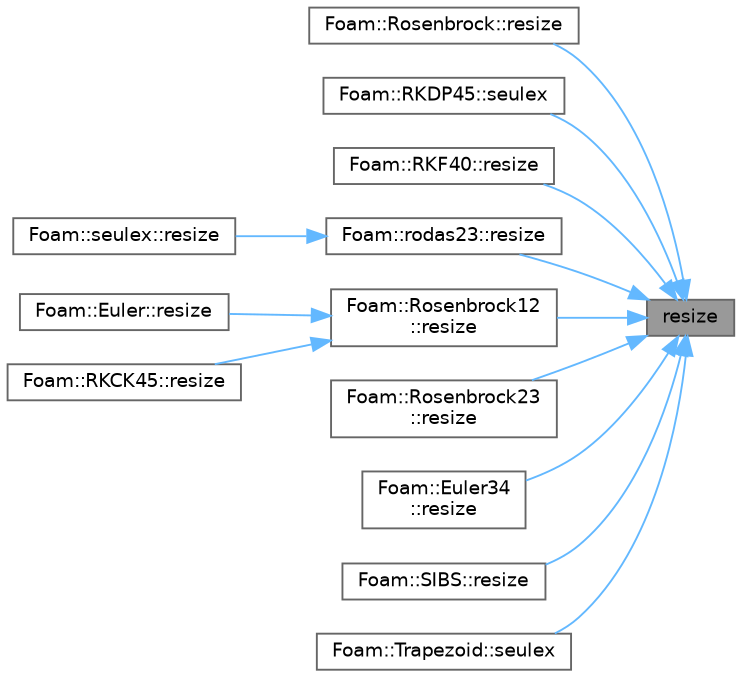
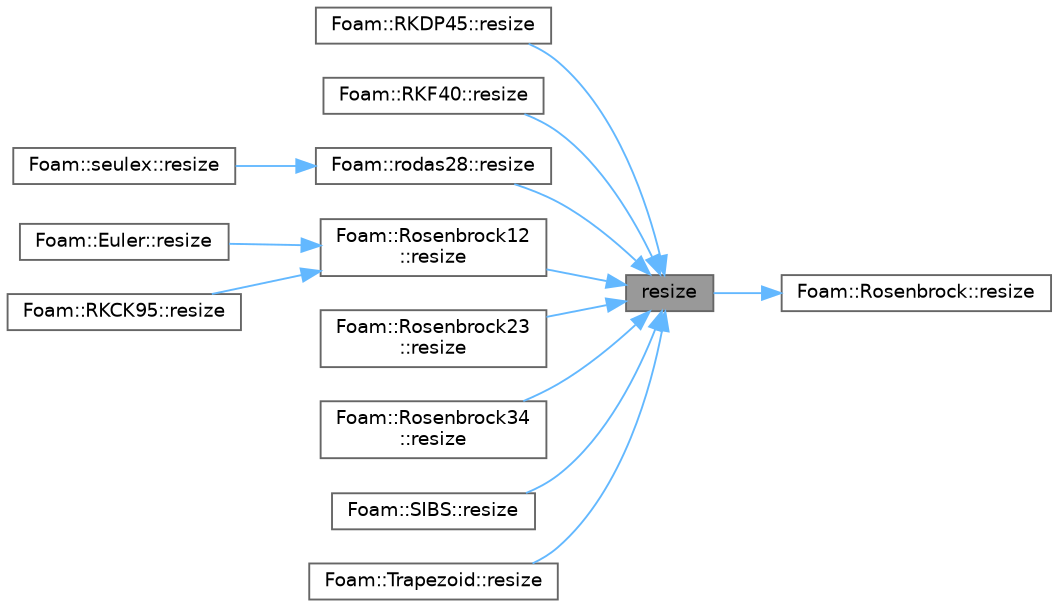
  digraph {
    rankdir=RL
    node [color=grey40 fillcolor=white fontname=Helvetica fontsize=10 shape=box style=filled]
    edge [color=steelblue1 dir=back fontname=Helvetica fontsize=10 labelfontname=Helvetica labelfontsize=10 style=solid]
    n1 [color=gray40 fillcolor=grey60 fontcolor=black height=0.2 label=resize width=0.4]
    n2 [height=0.2 label="Foam::Rosenbrock::resize" width=0.4]
-   n3 [height=0.2 label="Foam::RKDP45::seulex" width=0.4]
+   n3 [height=0.2 label="Foam::RKDP45::resize" width=0.4]
    n4 [height=0.2 label="Foam::RKF40::resize" width=0.4]
-   n5 [height=0.2 label="Foam::rodas23::resize" width=0.4]
+   n5 [height=0.2 label="Foam::rodas28::resize" width=0.4]
    n6 [height=0.2 label="Foam::Rosenbrock12\l::resize" width=0.4]
    n7 [height=0.2 label="Foam::Rosenbrock23\l::resize" width=0.4]
-   n8 [height=0.2 label="Foam::Euler34\l::resize" width=0.4]
+   n8 [height=0.2 label="Foam::Rosenbrock34\l::resize" width=0.4]
    n9 [height=0.2 label="Foam::SIBS::resize" width=0.4]
-   n10 [height=0.2 label="Foam::Trapezoid::seulex" width=0.4]
+   n10 [height=0.2 label="Foam::Trapezoid::resize" width=0.4]
    n11 [height=0.2 label="Foam::Euler::resize" width=0.4]
-   n12 [height=0.2 label="Foam::RKCK45::resize" width=0.4]
+   n12 [height=0.2 label="Foam::RKCK95::resize" width=0.4]
    n13 [height=0.2 label="Foam::seulex::resize" width=0.4]
-   n1 -> n2
+   n2 -> n1
    n1 -> n3
    n1 -> n4
    n1 -> n5
    n1 -> n6
    n1 -> n7
    n1 -> n8
    n1 -> n9
    n1 -> n10
    n5 -> n13
    n6 -> n11
    n6 -> n12
  }
